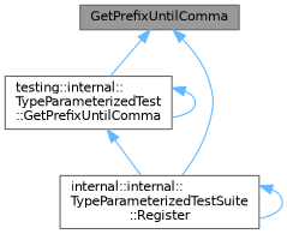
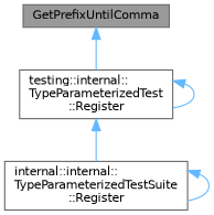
  digraph {
    rankdir=TB
    node [color=grey40 fillcolor=white fontname=Helvetica fontsize=10 shape=box style=filled]
    edge [color=steelblue1 dir=back fontname=Helvetica fontsize=10 labelfontname=Helvetica labelfontsize=10 style=solid]
    n1 [color=gray40 fillcolor=grey60 fontcolor=black height=0.2 label=GetPrefixUntilComma width=0.4]
-   n2 [height=0.2 label="testing::internal::\lTypeParameterizedTest\l::GetPrefixUntilComma" width=0.4]
+   n2 [height=0.2 label="testing::internal::\lTypeParameterizedTest\l::Register" width=0.4]
    n3 [height=0.2 label="internal::internal::\lTypeParameterizedTestSuite\l::Register" width=0.4]
    n1 -> n2
-   n1 -> n3
    n2 -> n2
    n2 -> n3
    n3 -> n3
  }
